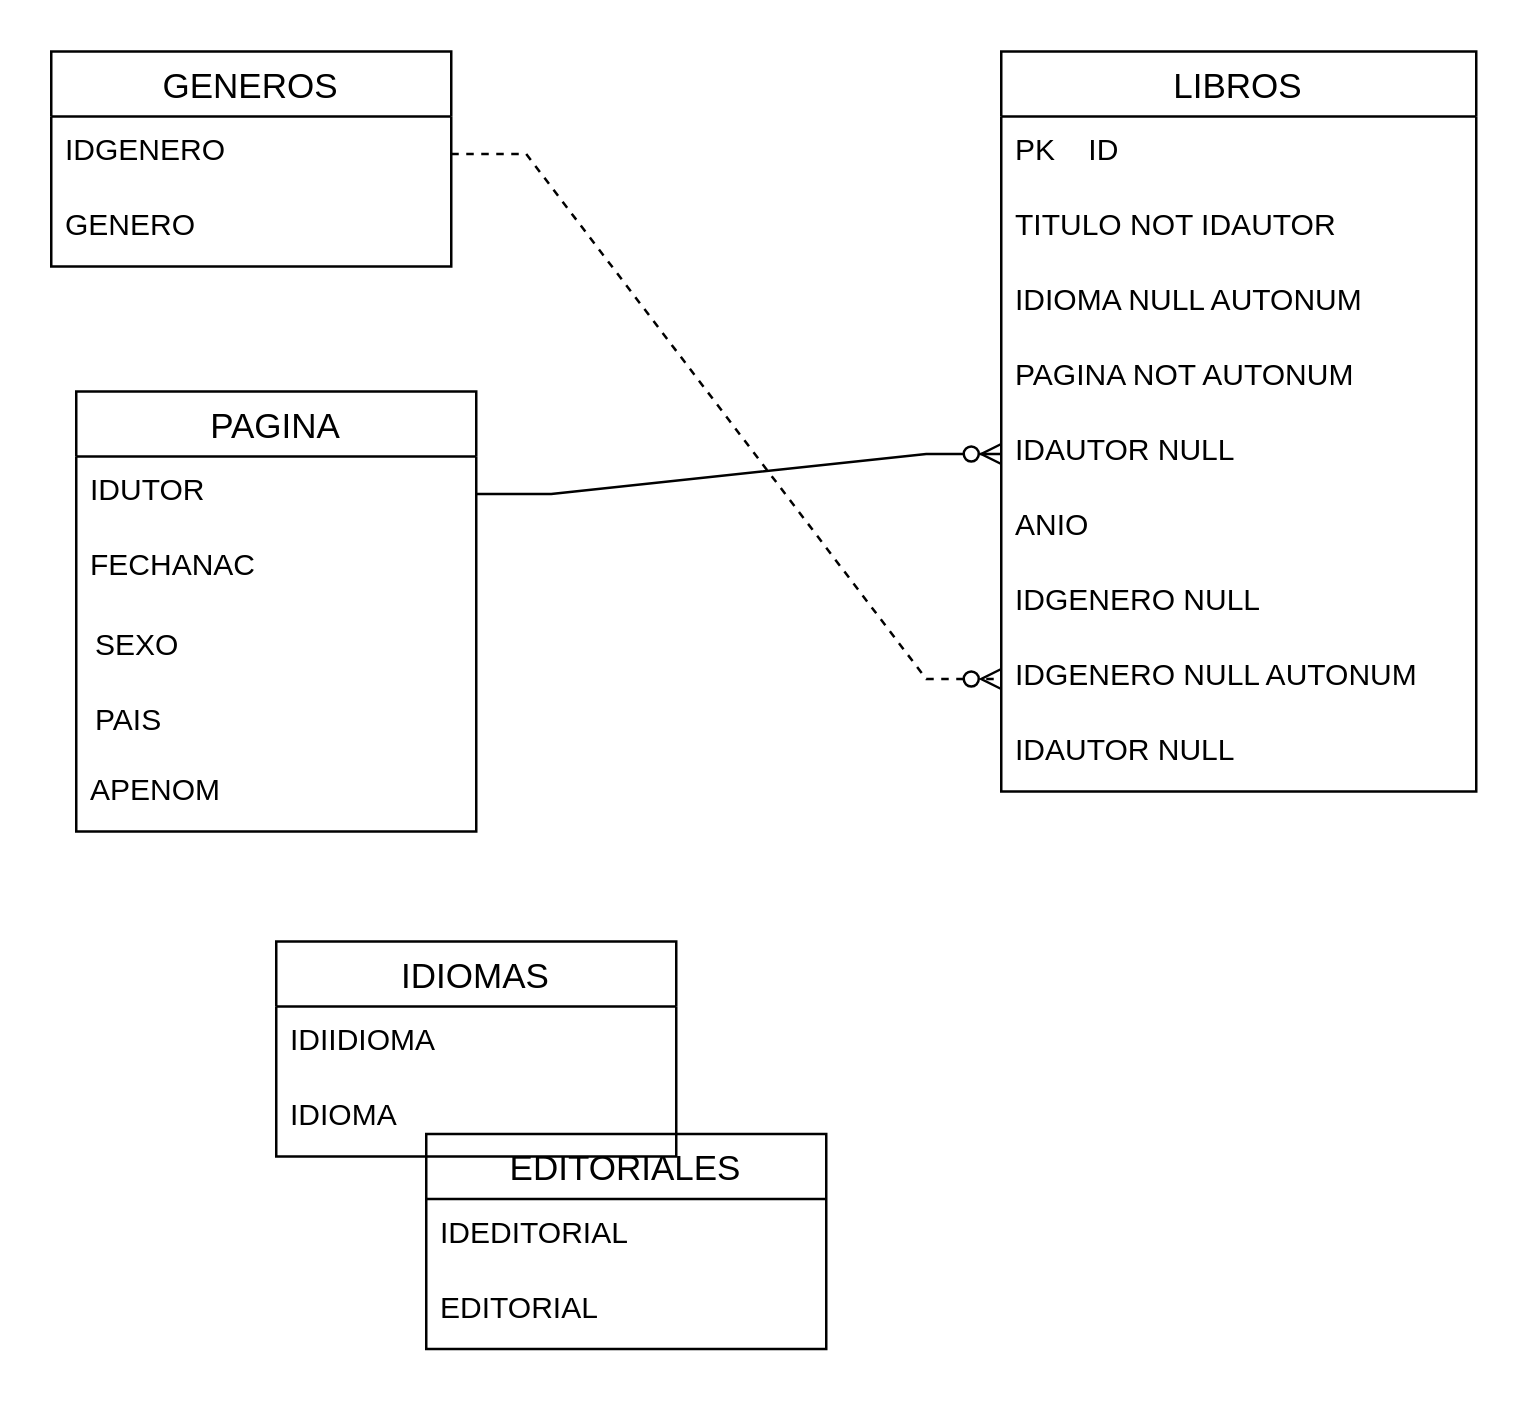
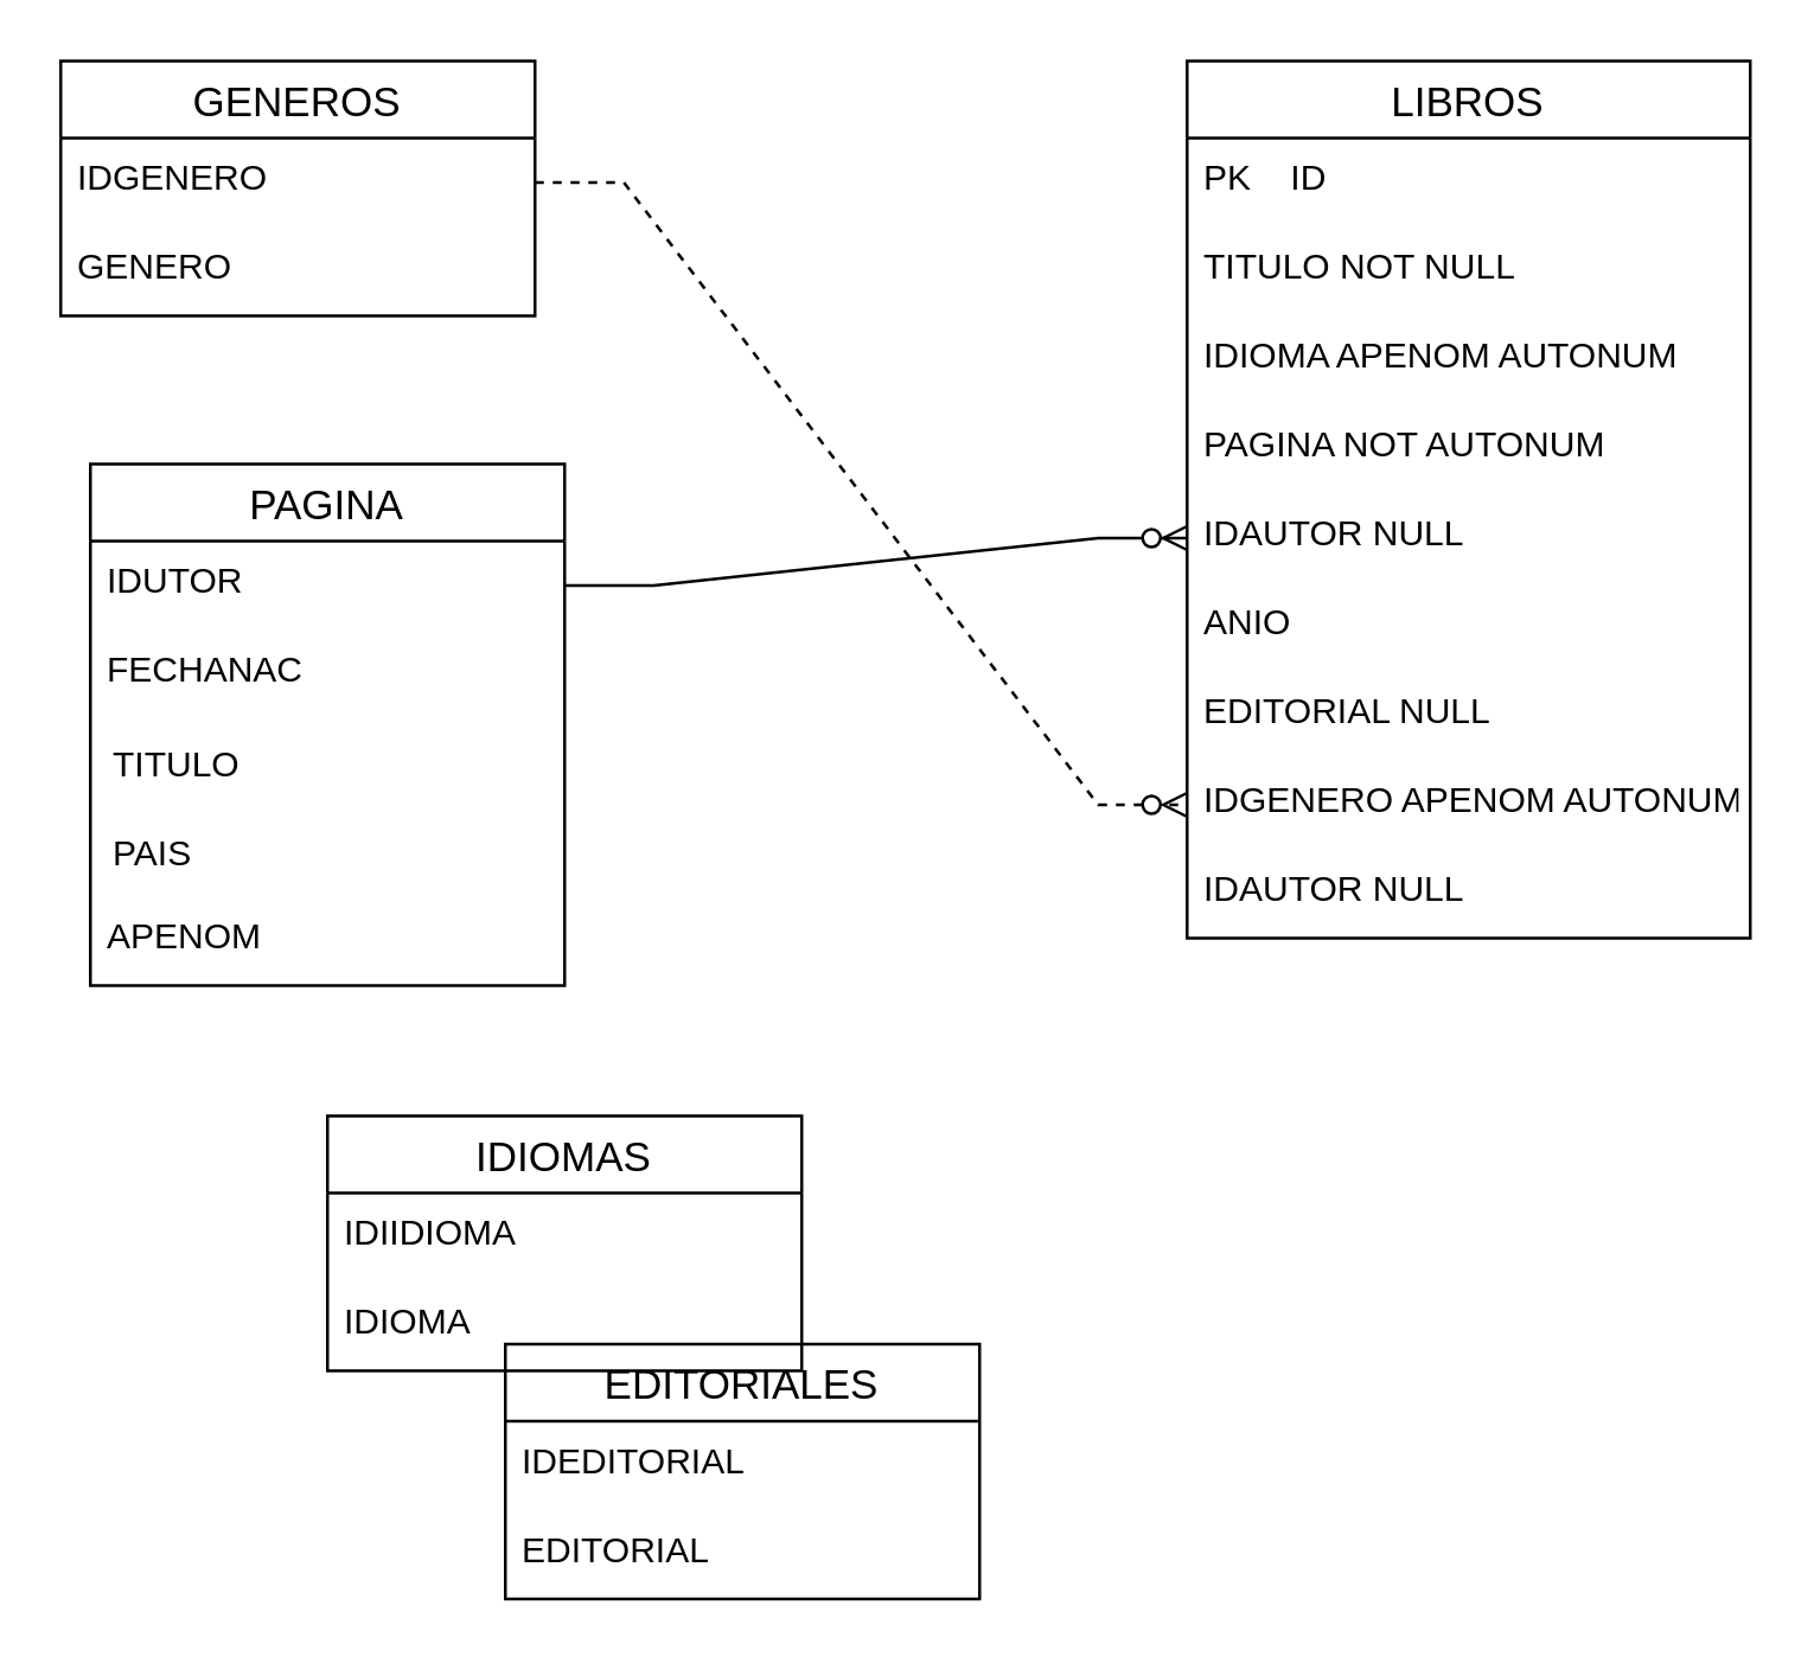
  <mxCell id="0" />
  <mxCell id="1" parent="0" />
  <mxCell id="2" value="LIBROS" style="swimlane;fontStyle=0;childLayout=stackLayout;horizontal=1;startSize=26;horizontalStack=0;resizeParent=1;resizeParentMax=0;resizeLast=0;collapsible=1;marginBottom=0;align=center;fontSize=14;strokeColor=default;fillColor=none;" vertex="1" parent="1"><mxGeometry x="400" y="20" width="190" height="296" as="geometry" /></mxCell>
  <mxCell id="3" value="PK    ID" style="text;strokeColor=none;fillColor=none;spacingLeft=4;spacingRight=4;overflow=hidden;rotatable=0;points=[[0,0.5],[1,0.5]];portConstraint=eastwest;fontSize=12;" vertex="1" parent="2"><mxGeometry y="26" width="190" height="30" as="geometry" /></mxCell>
- <mxCell id="4" value="TITULO NOT IDAUTOR" style="text;strokeColor=none;fillColor=none;spacingLeft=4;spacingRight=4;overflow=hidden;rotatable=0;points=[[0,0.5],[1,0.5]];portConstraint=eastwest;fontSize=12;" vertex="1" parent="2"><mxGeometry y="56" width="190" height="30" as="geometry" /></mxCell>
- <mxCell id="5" value="IDIOMA NULL AUTONUM" style="text;strokeColor=none;fillColor=none;spacingLeft=4;spacingRight=4;overflow=hidden;rotatable=0;points=[[0,0.5],[1,0.5]];portConstraint=eastwest;fontSize=12;" vertex="1" parent="2"><mxGeometry y="86" width="190" height="30" as="geometry" /></mxCell>
+ <mxCell id="4" value="TITULO NOT NULL" style="text;strokeColor=none;fillColor=none;spacingLeft=4;spacingRight=4;overflow=hidden;rotatable=0;points=[[0,0.5],[1,0.5]];portConstraint=eastwest;fontSize=12;" vertex="1" parent="2"><mxGeometry y="56" width="190" height="30" as="geometry" /></mxCell>
+ <mxCell id="5" value="IDIOMA APENOM AUTONUM" style="text;strokeColor=none;fillColor=none;spacingLeft=4;spacingRight=4;overflow=hidden;rotatable=0;points=[[0,0.5],[1,0.5]];portConstraint=eastwest;fontSize=12;" vertex="1" parent="2"><mxGeometry y="86" width="190" height="30" as="geometry" /></mxCell>
  <mxCell id="6" value="PAGINA NOT AUTONUM" style="text;strokeColor=none;fillColor=none;spacingLeft=4;spacingRight=4;overflow=hidden;rotatable=0;points=[[0,0.5],[1,0.5]];portConstraint=eastwest;fontSize=12;" vertex="1" parent="2"><mxGeometry y="116" width="190" height="30" as="geometry" /></mxCell>
  <mxCell id="7" value="IDAUTOR NULL" style="text;strokeColor=none;fillColor=none;spacingLeft=4;spacingRight=4;overflow=hidden;rotatable=0;points=[[0,0.5],[1,0.5]];portConstraint=eastwest;fontSize=12;" vertex="1" parent="2"><mxGeometry y="146" width="190" height="30" as="geometry" /></mxCell>
  <mxCell id="8" value="ANIO" style="text;strokeColor=none;fillColor=none;spacingLeft=4;spacingRight=4;overflow=hidden;rotatable=0;points=[[0,0.5],[1,0.5]];portConstraint=eastwest;fontSize=12;" vertex="1" parent="2"><mxGeometry y="176" width="190" height="30" as="geometry" /></mxCell>
- <mxCell id="9" value="IDGENERO NULL" style="text;strokeColor=none;fillColor=none;spacingLeft=4;spacingRight=4;overflow=hidden;rotatable=0;points=[[0,0.5],[1,0.5]];portConstraint=eastwest;fontSize=12;" vertex="1" parent="2"><mxGeometry y="206" width="190" height="30" as="geometry" /></mxCell>
- <mxCell id="10" value="IDGENERO NULL AUTONUM" style="text;strokeColor=none;fillColor=none;spacingLeft=4;spacingRight=4;overflow=hidden;rotatable=0;points=[[0,0.5],[1,0.5]];portConstraint=eastwest;fontSize=12;" vertex="1" parent="2"><mxGeometry y="236" width="190" height="30" as="geometry" /></mxCell>
+ <mxCell id="9" value="EDITORIAL NULL" style="text;strokeColor=none;fillColor=none;spacingLeft=4;spacingRight=4;overflow=hidden;rotatable=0;points=[[0,0.5],[1,0.5]];portConstraint=eastwest;fontSize=12;" vertex="1" parent="2"><mxGeometry y="206" width="190" height="30" as="geometry" /></mxCell>
+ <mxCell id="10" value="IDGENERO APENOM AUTONUM" style="text;strokeColor=none;fillColor=none;spacingLeft=4;spacingRight=4;overflow=hidden;rotatable=0;points=[[0,0.5],[1,0.5]];portConstraint=eastwest;fontSize=12;" vertex="1" parent="2"><mxGeometry y="236" width="190" height="30" as="geometry" /></mxCell>
  <mxCell id="11" value="IDAUTOR NULL" style="text;strokeColor=none;fillColor=none;spacingLeft=4;spacingRight=4;overflow=hidden;rotatable=0;points=[[0,0.5],[1,0.5]];portConstraint=eastwest;fontSize=12;" vertex="1" parent="2"><mxGeometry y="266" width="190" height="30" as="geometry" /></mxCell>
  <mxCell id="12" value="EDITORIALES" style="swimlane;fontStyle=0;childLayout=stackLayout;horizontal=1;startSize=26;horizontalStack=0;resizeParent=1;resizeParentMax=0;resizeLast=0;collapsible=1;marginBottom=0;align=center;fontSize=14;strokeColor=default;fillColor=none;" vertex="1" parent="1"><mxGeometry x="170" y="453" width="160" height="86" as="geometry" /></mxCell>
  <mxCell id="13" value="IDEDITORIAL" style="text;strokeColor=none;fillColor=none;spacingLeft=4;spacingRight=4;overflow=hidden;rotatable=0;points=[[0,0.5],[1,0.5]];portConstraint=eastwest;fontSize=12;" vertex="1" parent="12"><mxGeometry y="26" width="160" height="30" as="geometry" /></mxCell>
  <mxCell id="14" value="EDITORIAL" style="text;strokeColor=none;fillColor=none;spacingLeft=4;spacingRight=4;overflow=hidden;rotatable=0;points=[[0,0.5],[1,0.5]];portConstraint=eastwest;fontSize=12;" vertex="1" parent="12"><mxGeometry y="56" width="160" height="30" as="geometry" /></mxCell>
  <mxCell id="15" value="IDIOMAS" style="swimlane;fontStyle=0;childLayout=stackLayout;horizontal=1;startSize=26;horizontalStack=0;resizeParent=1;resizeParentMax=0;resizeLast=0;collapsible=1;marginBottom=0;align=center;fontSize=14;strokeColor=default;fillColor=none;" vertex="1" parent="1"><mxGeometry x="110" y="376" width="160" height="86" as="geometry" /></mxCell>
  <mxCell id="16" value="IDIIDIOMA" style="text;strokeColor=none;fillColor=none;spacingLeft=4;spacingRight=4;overflow=hidden;rotatable=0;points=[[0,0.5],[1,0.5]];portConstraint=eastwest;fontSize=12;" vertex="1" parent="15"><mxGeometry y="26" width="160" height="30" as="geometry" /></mxCell>
  <mxCell id="17" value="IDIOMA" style="text;strokeColor=none;fillColor=none;spacingLeft=4;spacingRight=4;overflow=hidden;rotatable=0;points=[[0,0.5],[1,0.5]];portConstraint=eastwest;fontSize=12;" vertex="1" parent="15"><mxGeometry y="56" width="160" height="30" as="geometry" /></mxCell>
  <mxCell id="18" value="PAGINA" style="swimlane;fontStyle=0;childLayout=stackLayout;horizontal=1;startSize=26;horizontalStack=0;resizeParent=1;resizeParentMax=0;resizeLast=0;collapsible=1;marginBottom=0;align=center;fontSize=14;strokeColor=default;fillColor=none;" vertex="1" parent="1"><mxGeometry x="30" y="156" width="160" height="176" as="geometry" /></mxCell>
  <mxCell id="19" value="IDUTOR" style="text;strokeColor=none;fillColor=none;spacingLeft=4;spacingRight=4;overflow=hidden;rotatable=0;points=[[0,0.5],[1,0.5]];portConstraint=eastwest;fontSize=12;" vertex="1" parent="18"><mxGeometry y="26" width="160" height="30" as="geometry" /></mxCell>
  <mxCell id="20" value="FECHANAC" style="text;strokeColor=none;fillColor=none;spacingLeft=4;spacingRight=4;overflow=hidden;rotatable=0;points=[[0,0.5],[1,0.5]];portConstraint=eastwest;fontSize=12;" vertex="1" parent="18"><mxGeometry y="56" width="160" height="30" as="geometry" /></mxCell>
- <mxCell id="21" value="SEXO" style="shape=partialRectangle;connectable=0;fillColor=none;top=0;left=0;bottom=0;right=0;align=left;spacingLeft=6;overflow=hidden;" vertex="1" parent="18"><mxGeometry y="86" width="160" height="30" as="geometry"><mxRectangle width="150" height="30" as="alternateBounds" /></mxGeometry></mxCell>
+ <mxCell id="21" value="TITULO" style="shape=partialRectangle;connectable=0;fillColor=none;top=0;left=0;bottom=0;right=0;align=left;spacingLeft=6;overflow=hidden;" vertex="1" parent="18"><mxGeometry y="86" width="160" height="30" as="geometry"><mxRectangle width="150" height="30" as="alternateBounds" /></mxGeometry></mxCell>
  <mxCell id="22" value="PAIS" style="shape=partialRectangle;connectable=0;fillColor=none;top=0;left=0;bottom=0;right=0;align=left;spacingLeft=6;overflow=hidden;" vertex="1" parent="18"><mxGeometry y="116" width="160" height="30" as="geometry"><mxRectangle width="150" height="30" as="alternateBounds" /></mxGeometry></mxCell>
  <mxCell id="23" value="APENOM" style="text;strokeColor=none;fillColor=none;spacingLeft=4;spacingRight=4;overflow=hidden;rotatable=0;points=[[0,0.5],[1,0.5]];portConstraint=eastwest;fontSize=12;" vertex="1" parent="18"><mxGeometry y="146" width="160" height="30" as="geometry" /></mxCell>
  <mxCell id="24" value="GENEROS" style="swimlane;fontStyle=0;childLayout=stackLayout;horizontal=1;startSize=26;horizontalStack=0;resizeParent=1;resizeParentMax=0;resizeLast=0;collapsible=1;marginBottom=0;align=center;fontSize=14;strokeColor=default;fillColor=none;" vertex="1" parent="1"><mxGeometry x="20" y="20" width="160" height="86" as="geometry" /></mxCell>
  <mxCell id="25" value="IDGENERO" style="text;strokeColor=none;fillColor=none;spacingLeft=4;spacingRight=4;overflow=hidden;rotatable=0;points=[[0,0.5],[1,0.5]];portConstraint=eastwest;fontSize=12;" vertex="1" parent="24"><mxGeometry y="26" width="160" height="30" as="geometry" /></mxCell>
  <mxCell id="26" value="GENERO" style="text;strokeColor=none;fillColor=none;spacingLeft=4;spacingRight=4;overflow=hidden;rotatable=0;points=[[0,0.5],[1,0.5]];portConstraint=eastwest;fontSize=12;" vertex="1" parent="24"><mxGeometry y="56" width="160" height="30" as="geometry" /></mxCell>
  <mxCell id="27" value="" style="edgeStyle=entityRelationEdgeStyle;fontSize=12;html=1;endArrow=ERzeroToMany;endFill=1;rounded=0;" edge="1" parent="1" source="19" target="7"><mxGeometry width="100" height="100" relative="1" as="geometry"><mxPoint x="260" y="394" as="sourcePoint" /><mxPoint x="380" y="176" as="targetPoint" /></mxGeometry></mxCell>
  <mxCell id="28" value="" style="edgeStyle=entityRelationEdgeStyle;fontSize=12;html=1;endArrow=ERzeroToMany;endFill=1;rounded=0;dashed=1;" edge="1" parent="1" source="25" target="10"><mxGeometry width="100" height="100" relative="1" as="geometry"><mxPoint x="200" y="207" as="sourcePoint" /><mxPoint x="390" y="186" as="targetPoint" /></mxGeometry></mxCell>
